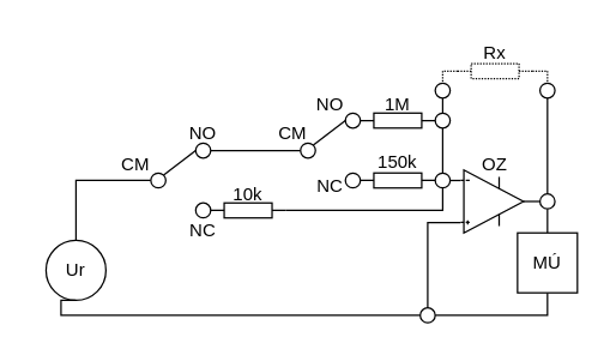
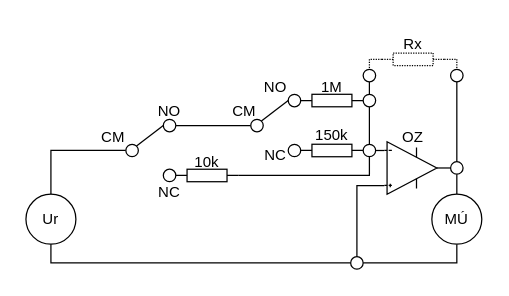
  <mxCell id="0" />
  <mxCell id="1" parent="0" />
- <mxCell id="2" value="Ur" style="ellipse;whiteSpace=wrap;html=1;aspect=fixed;" parent="1" vertex="1"><mxGeometry x="30" y="160" width="40" height="40" as="geometry" /></mxCell>
+ <mxCell id="2" value="Ur" style="ellipse;whiteSpace=wrap;html=1;aspect=fixed;" parent="1" vertex="1"><mxGeometry x="20" y="155" width="40" height="40" as="geometry" /></mxCell>
  <mxCell id="3" style="edgeStyle=orthogonalEdgeStyle;rounded=0;orthogonalLoop=1;jettySize=auto;html=1;exitX=0;exitY=0.5;exitDx=0;exitDy=0;entryX=0.5;entryY=0;entryDx=0;entryDy=0;endArrow=none;endFill=0;" parent="1" source="4" target="2" edge="1"><mxGeometry relative="1" as="geometry" /></mxCell>
  <mxCell id="4" value="" style="ellipse;whiteSpace=wrap;html=1;aspect=fixed;" parent="1" vertex="1"><mxGeometry x="100" y="115" width="10" height="10" as="geometry" /></mxCell>
  <mxCell id="5" style="edgeStyle=orthogonalEdgeStyle;rounded=0;orthogonalLoop=1;jettySize=auto;html=1;exitX=1;exitY=0.5;exitDx=0;exitDy=0;entryX=0;entryY=0.5;entryDx=0;entryDy=0;endArrow=none;endFill=0;" parent="1" source="6" target="8" edge="1"><mxGeometry relative="1" as="geometry" /></mxCell>
  <mxCell id="6" value="" style="ellipse;whiteSpace=wrap;html=1;aspect=fixed;" parent="1" vertex="1"><mxGeometry x="130" y="95" width="10" height="10" as="geometry" /></mxCell>
  <mxCell id="7" value="" style="ellipse;whiteSpace=wrap;html=1;aspect=fixed;" parent="1" vertex="1"><mxGeometry x="130" y="135" width="10" height="10" as="geometry" /></mxCell>
  <mxCell id="8" value="" style="ellipse;whiteSpace=wrap;html=1;aspect=fixed;" parent="1" vertex="1"><mxGeometry x="200" y="95" width="10" height="10" as="geometry" /></mxCell>
  <mxCell id="9" value="" style="ellipse;whiteSpace=wrap;html=1;aspect=fixed;" parent="1" vertex="1"><mxGeometry x="230" y="115" width="10" height="10" as="geometry" /></mxCell>
  <mxCell id="10" value="" style="ellipse;whiteSpace=wrap;html=1;aspect=fixed;" parent="1" vertex="1"><mxGeometry x="230" y="75" width="10" height="10" as="geometry" /></mxCell>
  <mxCell id="11" style="edgeStyle=orthogonalEdgeStyle;rounded=0;orthogonalLoop=1;jettySize=auto;html=1;exitX=1;exitY=0.5;exitDx=0;exitDy=0;exitPerimeter=0;entryX=0.5;entryY=1;entryDx=0;entryDy=0;endArrow=none;endFill=0;" parent="1" source="12" target="18" edge="1"><mxGeometry relative="1" as="geometry"><mxPoint x="290" y="140" as="targetPoint" /><Array as="points"><mxPoint x="295" y="140" /></Array></mxGeometry></mxCell>
  <mxCell id="12" value="" style="pointerEvents=1;verticalLabelPosition=bottom;shadow=0;dashed=0;align=center;html=1;verticalAlign=top;shape=mxgraph.electrical.resistors.resistor_1;" parent="1" vertex="1"><mxGeometry x="140" y="135" width="50" height="10" as="geometry" /></mxCell>
  <mxCell id="13" value="" style="pointerEvents=1;verticalLabelPosition=bottom;shadow=0;dashed=0;align=center;html=1;verticalAlign=top;shape=mxgraph.electrical.resistors.resistor_1;" parent="1" vertex="1"><mxGeometry x="240" y="75" width="50" height="10" as="geometry" /></mxCell>
  <mxCell id="14" value="" style="pointerEvents=1;verticalLabelPosition=bottom;shadow=0;dashed=0;align=center;html=1;verticalAlign=top;shape=mxgraph.electrical.resistors.resistor_1;" parent="1" vertex="1"><mxGeometry x="240" y="115" width="50" height="10" as="geometry" /></mxCell>
  <mxCell id="15" value="" style="ellipse;whiteSpace=wrap;html=1;aspect=fixed;" parent="1" vertex="1"><mxGeometry x="290" y="75" width="10" height="10" as="geometry" /></mxCell>
  <mxCell id="16" style="edgeStyle=orthogonalEdgeStyle;rounded=0;orthogonalLoop=1;jettySize=auto;html=1;exitX=0.5;exitY=0;exitDx=0;exitDy=0;entryX=0.5;entryY=1;entryDx=0;entryDy=0;endArrow=none;endFill=0;" parent="1" source="18" target="15" edge="1"><mxGeometry relative="1" as="geometry" /></mxCell>
  <mxCell id="17" style="edgeStyle=orthogonalEdgeStyle;rounded=0;orthogonalLoop=1;jettySize=auto;html=1;exitX=1;exitY=0.5;exitDx=0;exitDy=0;entryX=0;entryY=0.165;entryDx=0;entryDy=0;entryPerimeter=0;endArrow=none;endFill=0;" parent="1" source="18" target="21" edge="1"><mxGeometry relative="1" as="geometry" /></mxCell>
  <mxCell id="18" value="" style="ellipse;whiteSpace=wrap;html=1;aspect=fixed;" parent="1" vertex="1"><mxGeometry x="290" y="115" width="10" height="10" as="geometry" /></mxCell>
  <mxCell id="19" style="edgeStyle=orthogonalEdgeStyle;rounded=0;orthogonalLoop=1;jettySize=auto;html=1;exitX=1;exitY=0.5;exitDx=0;exitDy=0;exitPerimeter=0;entryX=0;entryY=0.5;entryDx=0;entryDy=0;endArrow=none;endFill=0;" parent="1" source="21" target="30" edge="1"><mxGeometry relative="1" as="geometry" /></mxCell>
  <mxCell id="20" style="edgeStyle=orthogonalEdgeStyle;rounded=0;orthogonalLoop=1;jettySize=auto;html=1;exitX=0;exitY=0.835;exitDx=0;exitDy=0;exitPerimeter=0;entryX=0.5;entryY=0;entryDx=0;entryDy=0;endArrow=none;endFill=0;" parent="1" source="21" target="34" edge="1"><mxGeometry relative="1" as="geometry" /></mxCell>
  <mxCell id="21" value="" style="verticalLabelPosition=bottom;shadow=0;dashed=0;align=center;html=1;verticalAlign=top;shape=mxgraph.electrical.abstract.operational_amp_1;" parent="1" vertex="1"><mxGeometry x="307" y="113" width="42" height="42" as="geometry" /></mxCell>
  <mxCell id="22" style="edgeStyle=orthogonalEdgeStyle;rounded=0;orthogonalLoop=1;jettySize=auto;html=1;exitX=0.5;exitY=1;exitDx=0;exitDy=0;entryX=0.5;entryY=0;entryDx=0;entryDy=0;endArrow=none;endFill=0;" parent="1" source="23" target="15" edge="1"><mxGeometry relative="1" as="geometry" /></mxCell>
  <mxCell id="23" value="" style="ellipse;whiteSpace=wrap;html=1;aspect=fixed;" parent="1" vertex="1"><mxGeometry x="290" y="55" width="10" height="10" as="geometry" /></mxCell>
  <mxCell id="24" style="edgeStyle=orthogonalEdgeStyle;rounded=0;orthogonalLoop=1;jettySize=auto;html=1;exitX=1;exitY=0.5;exitDx=0;exitDy=0;exitPerimeter=0;entryX=0.5;entryY=0;entryDx=0;entryDy=0;endArrow=none;endFill=0;dashed=1;dashPattern=1 1;" parent="1" source="26" target="27" edge="1"><mxGeometry relative="1" as="geometry" /></mxCell>
  <mxCell id="25" style="edgeStyle=orthogonalEdgeStyle;rounded=0;orthogonalLoop=1;jettySize=auto;html=1;exitX=0;exitY=0.5;exitDx=0;exitDy=0;exitPerimeter=0;entryX=0.5;entryY=0;entryDx=0;entryDy=0;dashed=1;endArrow=none;endFill=0;dashPattern=1 1;" parent="1" source="26" target="23" edge="1"><mxGeometry relative="1" as="geometry" /></mxCell>
  <mxCell id="26" value="" style="pointerEvents=1;verticalLabelPosition=bottom;shadow=0;dashed=1;align=center;html=1;verticalAlign=top;shape=mxgraph.electrical.resistors.resistor_1;dashPattern=1 1;" parent="1" vertex="1"><mxGeometry x="305" y="42" width="50" height="10" as="geometry" /></mxCell>
  <mxCell id="27" value="" style="ellipse;whiteSpace=wrap;html=1;aspect=fixed;" parent="1" vertex="1"><mxGeometry x="360" y="55" width="10" height="10" as="geometry" /></mxCell>
  <mxCell id="28" style="edgeStyle=orthogonalEdgeStyle;rounded=0;orthogonalLoop=1;jettySize=auto;html=1;exitX=0.5;exitY=0;exitDx=0;exitDy=0;entryX=0.5;entryY=1;entryDx=0;entryDy=0;endArrow=none;endFill=0;" parent="1" source="30" target="27" edge="1"><mxGeometry relative="1" as="geometry" /></mxCell>
  <mxCell id="29" style="edgeStyle=orthogonalEdgeStyle;rounded=0;orthogonalLoop=1;jettySize=auto;html=1;exitX=0.5;exitY=1;exitDx=0;exitDy=0;entryX=0.5;entryY=0;entryDx=0;entryDy=0;endArrow=none;endFill=0;" parent="1" source="30" target="32" edge="1"><mxGeometry relative="1" as="geometry" /></mxCell>
  <mxCell id="30" value="" style="ellipse;whiteSpace=wrap;html=1;aspect=fixed;" parent="1" vertex="1"><mxGeometry x="360" y="129" width="10" height="10" as="geometry" /></mxCell>
  <mxCell id="31" style="edgeStyle=orthogonalEdgeStyle;rounded=0;orthogonalLoop=1;jettySize=auto;html=1;exitX=0.5;exitY=1;exitDx=0;exitDy=0;entryX=1;entryY=0.5;entryDx=0;entryDy=0;endArrow=none;endFill=0;" parent="1" source="32" target="34" edge="1"><mxGeometry relative="1" as="geometry"><Array as="points"><mxPoint x="365" y="210" /></Array></mxGeometry></mxCell>
- <mxCell id="32" value="MÚ" style="whiteSpace=wrap;html=1;aspect=fixed;rounded=0;" parent="1" vertex="1"><mxGeometry x="345" y="155" width="40" height="40" as="geometry" /></mxCell>
+ <mxCell id="32" value="MÚ" style="ellipse;whiteSpace=wrap;html=1;aspect=fixed;" parent="1" vertex="1"><mxGeometry x="345" y="155" width="40" height="40" as="geometry" /></mxCell>
  <mxCell id="33" style="edgeStyle=orthogonalEdgeStyle;rounded=0;orthogonalLoop=1;jettySize=auto;html=1;exitX=0;exitY=0.5;exitDx=0;exitDy=0;entryX=0.5;entryY=1;entryDx=0;entryDy=0;endArrow=none;endFill=0;" parent="1" source="34" target="2" edge="1"><mxGeometry relative="1" as="geometry"><Array as="points"><mxPoint x="40" y="210" /></Array></mxGeometry></mxCell>
  <mxCell id="34" value="" style="ellipse;whiteSpace=wrap;html=1;aspect=fixed;" parent="1" vertex="1"><mxGeometry x="280" y="205" width="10" height="10" as="geometry" /></mxCell>
  <mxCell id="35" value="" style="endArrow=none;html=1;rounded=0;entryX=0;entryY=0.5;entryDx=0;entryDy=0;exitX=1;exitY=0;exitDx=0;exitDy=0;" parent="1" source="8" target="10" edge="1"><mxGeometry width="50" height="50" relative="1" as="geometry"><mxPoint x="160" y="95" as="sourcePoint" /><mxPoint x="210" y="45" as="targetPoint" /></mxGeometry></mxCell>
  <mxCell id="36" value="" style="endArrow=none;html=1;rounded=0;exitX=1;exitY=0;exitDx=0;exitDy=0;entryX=0;entryY=0.5;entryDx=0;entryDy=0;" parent="1" source="4" target="6" edge="1"><mxGeometry width="50" height="50" relative="1" as="geometry"><mxPoint x="110" y="115" as="sourcePoint" /><mxPoint x="130" y="115" as="targetPoint" /></mxGeometry></mxCell>
  <mxCell id="37" value="Rx" style="text;html=1;strokeColor=none;fillColor=none;align=center;verticalAlign=middle;whiteSpace=wrap;rounded=0;dashed=1;dashPattern=1 1;" parent="1" vertex="1"><mxGeometry x="300" y="20" width="60" height="30" as="geometry" /></mxCell>
  <mxCell id="38" value="OZ" style="text;html=1;strokeColor=none;fillColor=none;align=center;verticalAlign=middle;whiteSpace=wrap;rounded=0;dashed=1;dashPattern=1 1;" parent="1" vertex="1"><mxGeometry x="300" y="95" width="60" height="30" as="geometry" /></mxCell>
  <mxCell id="39" value="CM" style="text;html=1;strokeColor=none;fillColor=none;align=center;verticalAlign=middle;whiteSpace=wrap;rounded=0;dashed=1;dashPattern=1 1;" parent="1" vertex="1"><mxGeometry x="60" y="95" width="60" height="30" as="geometry" /></mxCell>
  <mxCell id="40" value="NO" style="text;html=1;strokeColor=none;fillColor=none;align=center;verticalAlign=middle;whiteSpace=wrap;rounded=0;dashed=1;dashPattern=1 1;" parent="1" vertex="1"><mxGeometry x="105" y="74" width="60" height="30" as="geometry" /></mxCell>
  <mxCell id="41" value="NC" style="text;html=1;strokeColor=none;fillColor=none;align=center;verticalAlign=middle;whiteSpace=wrap;rounded=0;dashed=1;dashPattern=1 1;" parent="1" vertex="1"><mxGeometry x="105" y="139" width="60" height="30" as="geometry" /></mxCell>
  <mxCell id="42" value="NC" style="text;html=1;strokeColor=none;fillColor=none;align=center;verticalAlign=middle;whiteSpace=wrap;rounded=0;dashed=1;dashPattern=1 1;" parent="1" vertex="1"><mxGeometry x="190" y="109" width="60" height="30" as="geometry" /></mxCell>
  <mxCell id="43" value="NO" style="text;html=1;strokeColor=none;fillColor=none;align=center;verticalAlign=middle;whiteSpace=wrap;rounded=0;dashed=1;dashPattern=1 1;" parent="1" vertex="1"><mxGeometry x="190" y="55" width="60" height="30" as="geometry" /></mxCell>
  <mxCell id="44" value="CM" style="text;html=1;strokeColor=none;fillColor=none;align=center;verticalAlign=middle;whiteSpace=wrap;rounded=0;dashed=1;dashPattern=1 1;" parent="1" vertex="1"><mxGeometry x="165" y="74" width="60" height="30" as="geometry" /></mxCell>
  <mxCell id="45" value="10k" style="text;html=1;strokeColor=none;fillColor=none;align=center;verticalAlign=middle;whiteSpace=wrap;rounded=0;dashed=1;dashPattern=1 1;" parent="1" vertex="1"><mxGeometry x="135" y="115" width="60" height="30" as="geometry" /></mxCell>
  <mxCell id="46" value="150k" style="text;html=1;strokeColor=none;fillColor=none;align=center;verticalAlign=middle;whiteSpace=wrap;rounded=0;dashed=1;dashPattern=1 1;" parent="1" vertex="1"><mxGeometry x="235" y="93" width="60" height="30" as="geometry" /></mxCell>
  <mxCell id="47" value="1M" style="text;html=1;strokeColor=none;fillColor=none;align=center;verticalAlign=middle;whiteSpace=wrap;rounded=0;dashed=1;dashPattern=1 1;" parent="1" vertex="1"><mxGeometry x="235" y="55" width="60" height="30" as="geometry" /></mxCell>
